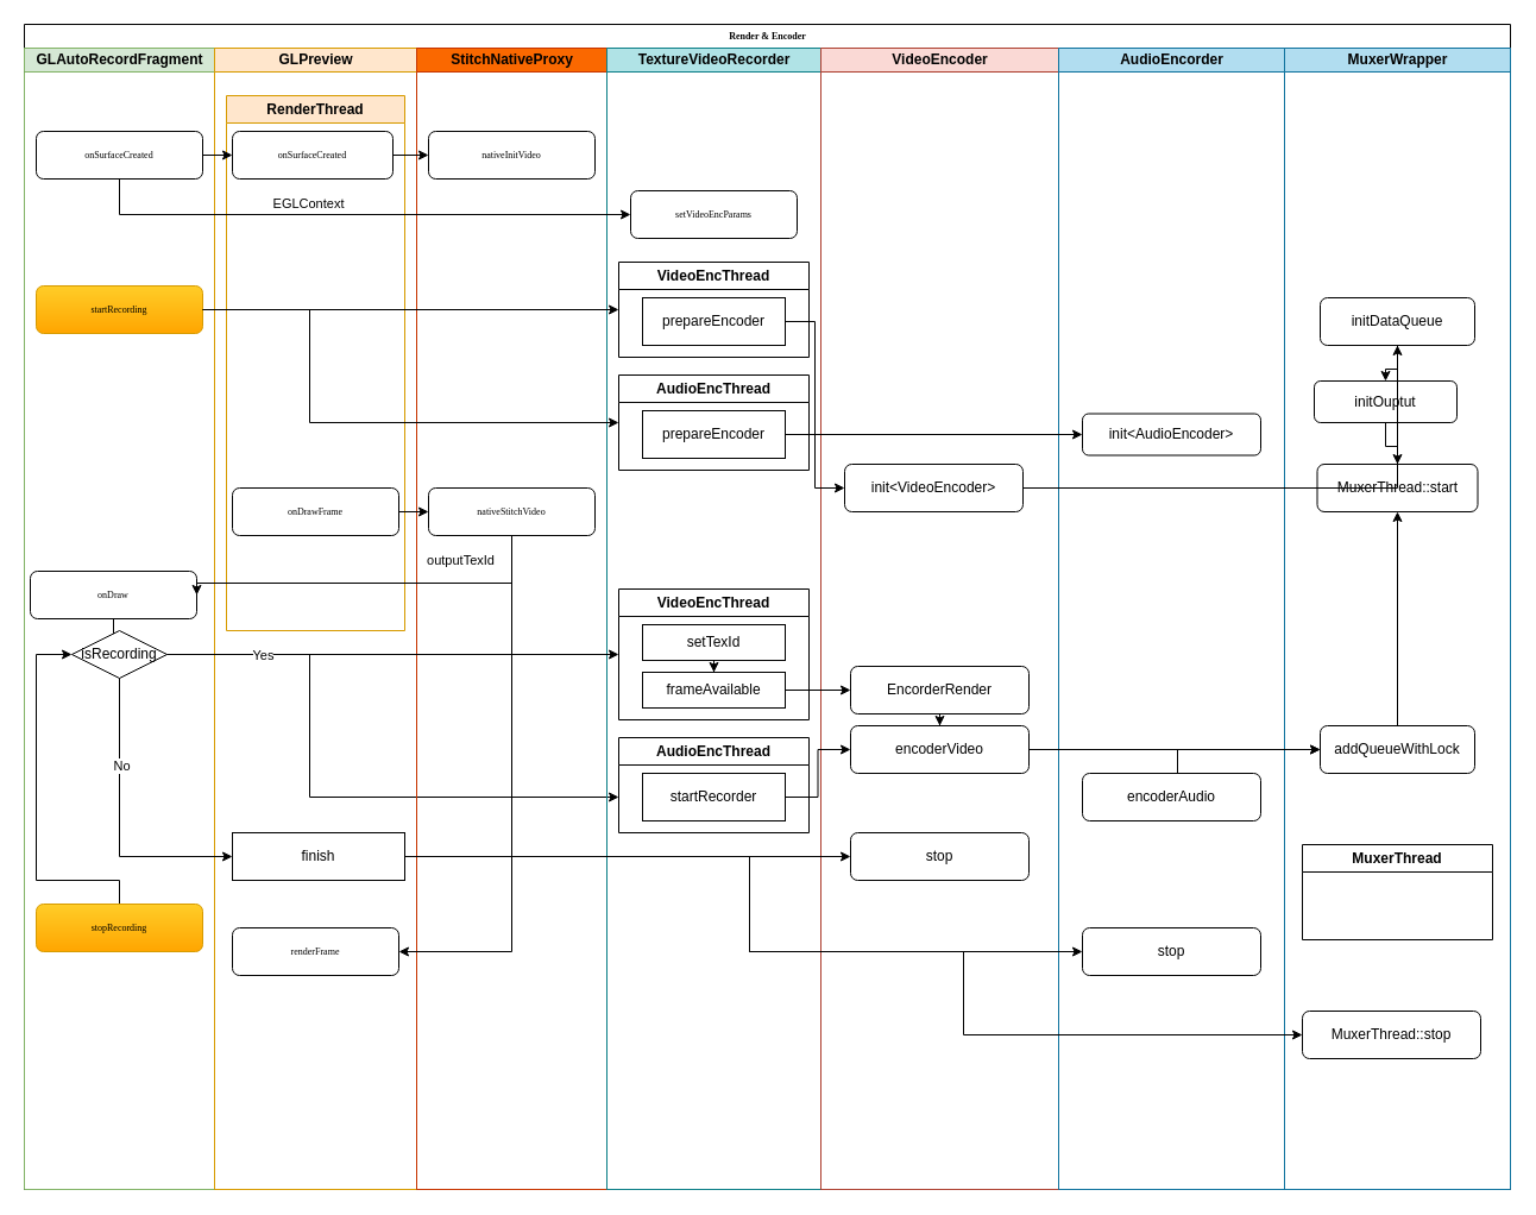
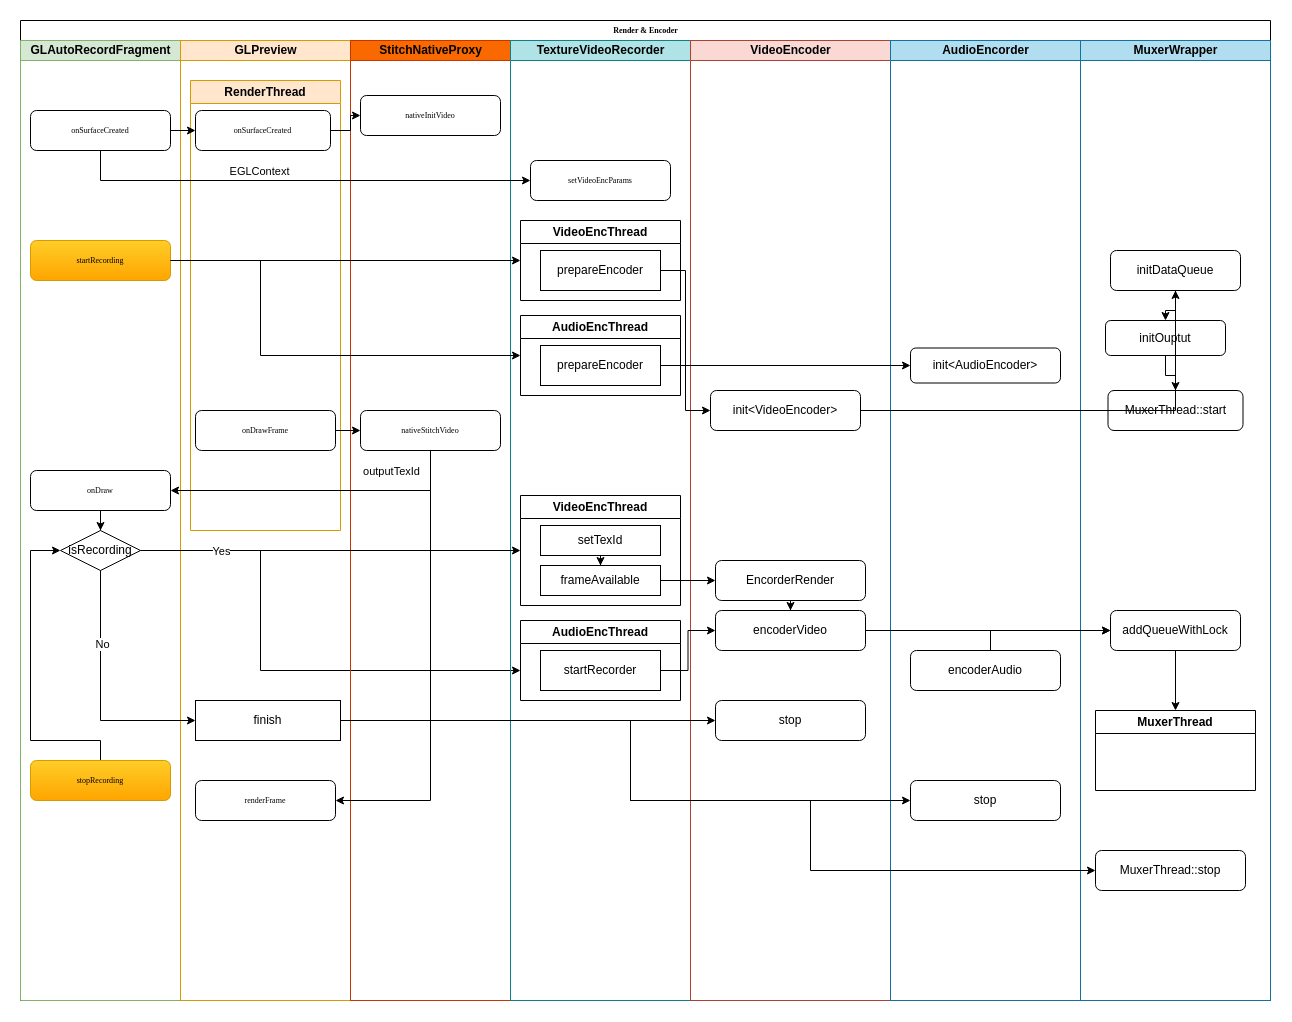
  <mxCell id="0" />
  <mxCell id="1" parent="0" />
  <mxCell id="2" value="Render &amp;amp; Encoder" style="swimlane;html=1;childLayout=stackLayout;startSize=20;rounded=0;shadow=0;labelBackgroundColor=none;strokeWidth=1;fontFamily=Verdana;fontSize=8;align=center;" parent="1" vertex="1"><mxGeometry x="20" y="20" width="1250" height="980" as="geometry" /></mxCell>
  <mxCell id="3" value="GLAutoRecordFragment" style="swimlane;html=1;startSize=20;fillColor=#d5e8d4;strokeColor=#82b366;" parent="2" vertex="1"><mxGeometry y="20" width="160" height="960" as="geometry" /></mxCell>
  <mxCell id="4" value="onSurfaceCreated" style="rounded=1;whiteSpace=wrap;html=1;shadow=0;labelBackgroundColor=none;strokeWidth=1;fontFamily=Verdana;fontSize=8;align=center;" parent="3" vertex="1"><mxGeometry x="10" y="70" width="140" height="40" as="geometry" /></mxCell>
  <mxCell id="5" style="edgeStyle=orthogonalEdgeStyle;rounded=0;orthogonalLoop=1;jettySize=auto;html=1;entryX=0.5;entryY=0;entryDx=0;entryDy=0;" parent="3" source="6" target="9" edge="1"><mxGeometry relative="1" as="geometry" /></mxCell>
- <mxCell id="6" value="onDraw" style="rounded=1;whiteSpace=wrap;html=1;shadow=0;labelBackgroundColor=none;strokeWidth=1;fontFamily=Verdana;fontSize=8;align=center;" parent="3" vertex="1"><mxGeometry x="5" y="440" width="140" height="40" as="geometry" /></mxCell>
+ <mxCell id="6" value="onDraw" style="rounded=1;whiteSpace=wrap;html=1;shadow=0;labelBackgroundColor=none;strokeWidth=1;fontFamily=Verdana;fontSize=8;align=center;" parent="3" vertex="1"><mxGeometry x="10" y="430" width="140" height="40" as="geometry" /></mxCell>
  <mxCell id="7" value="startRecording" style="rounded=1;whiteSpace=wrap;html=1;shadow=0;labelBackgroundColor=none;strokeWidth=1;fontFamily=Verdana;fontSize=8;align=center;fillColor=#ffcd28;gradientColor=#ffa500;strokeColor=#d79b00;" parent="3" vertex="1"><mxGeometry x="10" y="200" width="140" height="40" as="geometry" /></mxCell>
  <mxCell id="8" style="edgeStyle=orthogonalEdgeStyle;rounded=0;orthogonalLoop=1;jettySize=auto;html=1;" parent="3" source="9" edge="1"><mxGeometry relative="1" as="geometry"><mxPoint x="500" y="630" as="targetPoint" /><Array as="points"><mxPoint x="240" y="510" /><mxPoint x="240" y="630" /></Array></mxGeometry></mxCell>
  <mxCell id="9" value="isRecording" style="rhombus;whiteSpace=wrap;html=1;" parent="3" vertex="1"><mxGeometry x="40" y="490" width="80" height="40" as="geometry" /></mxCell>
  <mxCell id="10" style="edgeStyle=orthogonalEdgeStyle;rounded=0;orthogonalLoop=1;jettySize=auto;html=1;entryX=0;entryY=0.5;entryDx=0;entryDy=0;" parent="3" source="11" target="9" edge="1"><mxGeometry relative="1" as="geometry"><Array as="points"><mxPoint x="80" y="700" /><mxPoint x="10" y="700" /><mxPoint x="10" y="510" /></Array></mxGeometry></mxCell>
  <mxCell id="11" value="stopRecording" style="rounded=1;whiteSpace=wrap;html=1;shadow=0;labelBackgroundColor=none;strokeWidth=1;fontFamily=Verdana;fontSize=8;align=center;fillColor=#ffcd28;gradientColor=#ffa500;strokeColor=#d79b00;" parent="3" vertex="1"><mxGeometry x="10" y="720" width="140" height="40" as="geometry" /></mxCell>
  <mxCell id="12" value="GLPreview" style="swimlane;html=1;startSize=20;fillColor=#ffe6cc;strokeColor=#d79b00;" parent="2" vertex="1"><mxGeometry x="160" y="20" width="170" height="960" as="geometry" /></mxCell>
  <mxCell id="13" value="RenderThread" style="swimlane;whiteSpace=wrap;html=1;fillColor=#ffe6cc;strokeColor=#d79b00;" parent="12" vertex="1"><mxGeometry x="10" y="40" width="150" height="450" as="geometry" /></mxCell>
  <mxCell id="14" value="onSurfaceCreated" style="rounded=1;whiteSpace=wrap;html=1;shadow=0;labelBackgroundColor=none;strokeWidth=1;fontFamily=Verdana;fontSize=8;align=center;" parent="13" vertex="1"><mxGeometry x="5" y="30" width="135" height="40" as="geometry" /></mxCell>
  <mxCell id="15" value="onDrawFrame" style="rounded=1;whiteSpace=wrap;html=1;shadow=0;labelBackgroundColor=none;strokeWidth=1;fontFamily=Verdana;fontSize=8;align=center;" parent="13" vertex="1"><mxGeometry x="5" y="330" width="140" height="40" as="geometry" /></mxCell>
  <mxCell id="16" value="finish" style="rounded=0;whiteSpace=wrap;html=1;" parent="12" vertex="1"><mxGeometry x="15" y="660" width="145" height="40" as="geometry" /></mxCell>
  <mxCell id="17" value="renderFrame" style="rounded=1;whiteSpace=wrap;html=1;shadow=0;labelBackgroundColor=none;strokeWidth=1;fontFamily=Verdana;fontSize=8;align=center;" vertex="1" parent="12"><mxGeometry x="15" y="740" width="140" height="40" as="geometry" /></mxCell>
  <mxCell id="18" value="StitchNativeProxy" style="swimlane;html=1;startSize=20;fillColor=#fa6800;strokeColor=#C73500;fontColor=#000000;" parent="2" vertex="1"><mxGeometry x="330" y="20" width="160" height="960" as="geometry" /></mxCell>
- <mxCell id="19" value="nativeInitVideo" style="rounded=1;whiteSpace=wrap;html=1;shadow=0;labelBackgroundColor=none;strokeWidth=1;fontFamily=Verdana;fontSize=8;align=center;" parent="18" vertex="1"><mxGeometry x="10" y="70" width="140" height="40" as="geometry" /></mxCell>
+ <mxCell id="19" value="nativeInitVideo" style="rounded=1;whiteSpace=wrap;html=1;shadow=0;labelBackgroundColor=none;strokeWidth=1;fontFamily=Verdana;fontSize=8;align=center;" parent="18" vertex="1"><mxGeometry x="10" y="55" width="140" height="40" as="geometry" /></mxCell>
  <mxCell id="20" value="nativeStitchVideo" style="rounded=1;whiteSpace=wrap;html=1;shadow=0;labelBackgroundColor=none;strokeWidth=1;fontFamily=Verdana;fontSize=8;align=center;" parent="18" vertex="1"><mxGeometry x="10" y="370" width="140" height="40" as="geometry" /></mxCell>
  <mxCell id="21" value="TextureVideoRecorder" style="swimlane;html=1;startSize=20;fillColor=#b0e3e6;strokeColor=#0e8088;" parent="2" vertex="1"><mxGeometry x="490" y="20" width="180" height="960" as="geometry" /></mxCell>
  <mxCell id="22" value="setVideoEncParams" style="rounded=1;whiteSpace=wrap;html=1;shadow=0;labelBackgroundColor=none;strokeWidth=1;fontFamily=Verdana;fontSize=8;align=center;" parent="21" vertex="1"><mxGeometry x="20" y="120" width="140" height="40" as="geometry" /></mxCell>
  <mxCell id="23" value="VideoEncThread" style="swimlane;whiteSpace=wrap;html=1;" parent="21" vertex="1"><mxGeometry x="10" y="180" width="160" height="80" as="geometry" /></mxCell>
  <mxCell id="24" value="prepareEncoder" style="whiteSpace=wrap;html=1;" parent="23" vertex="1"><mxGeometry x="20" y="30" width="120" height="40" as="geometry" /></mxCell>
  <mxCell id="25" value="VideoEncThread" style="swimlane;whiteSpace=wrap;html=1;" parent="21" vertex="1"><mxGeometry x="10" y="455" width="160" height="110" as="geometry" /></mxCell>
  <mxCell id="26" style="edgeStyle=orthogonalEdgeStyle;rounded=0;orthogonalLoop=1;jettySize=auto;html=1;entryX=0.5;entryY=0;entryDx=0;entryDy=0;" parent="25" source="27" target="28" edge="1"><mxGeometry relative="1" as="geometry" /></mxCell>
  <mxCell id="27" value="setTexId" style="whiteSpace=wrap;html=1;" parent="25" vertex="1"><mxGeometry x="20" y="30" width="120" height="30" as="geometry" /></mxCell>
  <mxCell id="28" value="frameAvailable" style="whiteSpace=wrap;html=1;" parent="25" vertex="1"><mxGeometry x="20" y="70" width="120" height="30" as="geometry" /></mxCell>
  <mxCell id="29" value="AudioEncThread" style="swimlane;whiteSpace=wrap;html=1;" parent="21" vertex="1"><mxGeometry x="10" y="275" width="160" height="80" as="geometry" /></mxCell>
  <mxCell id="30" value="prepareEncoder" style="whiteSpace=wrap;html=1;" parent="29" vertex="1"><mxGeometry x="20" y="30" width="120" height="40" as="geometry" /></mxCell>
  <mxCell id="31" value="AudioEncThread" style="swimlane;whiteSpace=wrap;html=1;" parent="21" vertex="1"><mxGeometry x="10" y="580" width="160" height="80" as="geometry" /></mxCell>
  <mxCell id="32" value="startRecorder" style="whiteSpace=wrap;html=1;" parent="31" vertex="1"><mxGeometry x="20" y="30" width="120" height="40" as="geometry" /></mxCell>
  <mxCell id="33" value="VideoEncoder" style="swimlane;html=1;startSize=20;fillColor=#fad9d5;strokeColor=#ae4132;" parent="2" vertex="1"><mxGeometry x="670" y="20" width="200" height="960" as="geometry" /></mxCell>
  <mxCell id="34" value="init&amp;lt;VideoEncoder&amp;gt;" style="rounded=1;whiteSpace=wrap;html=1;" parent="33" vertex="1"><mxGeometry x="20" y="350" width="150" height="40" as="geometry" /></mxCell>
  <mxCell id="35" style="edgeStyle=orthogonalEdgeStyle;rounded=0;orthogonalLoop=1;jettySize=auto;html=1;entryX=0.5;entryY=0;entryDx=0;entryDy=0;" edge="1" parent="33" source="36" target="38"><mxGeometry relative="1" as="geometry" /></mxCell>
  <mxCell id="36" value="EncorderRender" style="rounded=1;whiteSpace=wrap;html=1;" parent="33" vertex="1"><mxGeometry x="25" y="520" width="150" height="40" as="geometry" /></mxCell>
  <mxCell id="37" value="stop" style="rounded=1;whiteSpace=wrap;html=1;" parent="33" vertex="1"><mxGeometry x="25" y="660" width="150" height="40" as="geometry" /></mxCell>
  <mxCell id="38" value="encoderVideo" style="rounded=1;whiteSpace=wrap;html=1;" vertex="1" parent="33"><mxGeometry x="25" y="570" width="150" height="40" as="geometry" /></mxCell>
  <mxCell id="39" value="" style="edgeStyle=orthogonalEdgeStyle;rounded=0;orthogonalLoop=1;jettySize=auto;html=1;" parent="2" source="4" target="14" edge="1"><mxGeometry relative="1" as="geometry" /></mxCell>
  <mxCell id="40" style="edgeStyle=orthogonalEdgeStyle;rounded=0;orthogonalLoop=1;jettySize=auto;html=1;entryX=0;entryY=0.5;entryDx=0;entryDy=0;" parent="2" source="4" target="22" edge="1"><mxGeometry relative="1" as="geometry"><Array as="points"><mxPoint x="80" y="160" /></Array></mxGeometry></mxCell>
  <mxCell id="41" value="EGLContext" style="edgeLabel;html=1;align=center;verticalAlign=middle;resizable=0;points=[];" vertex="1" connectable="0" parent="40"><mxGeometry x="-0.181" y="-2" relative="1" as="geometry"><mxPoint y="-12" as="offset" /></mxGeometry></mxCell>
  <mxCell id="42" value="" style="edgeStyle=orthogonalEdgeStyle;rounded=0;orthogonalLoop=1;jettySize=auto;html=1;" parent="2" source="14" target="19" edge="1"><mxGeometry relative="1" as="geometry" /></mxCell>
  <mxCell id="43" style="edgeStyle=orthogonalEdgeStyle;rounded=0;orthogonalLoop=1;jettySize=auto;html=1;entryX=0;entryY=0.5;entryDx=0;entryDy=0;" parent="2" source="15" target="20" edge="1"><mxGeometry relative="1" as="geometry" /></mxCell>
  <mxCell id="44" value="AudioEncorder" style="swimlane;html=1;startSize=20;fillColor=#b1ddf0;strokeColor=#10739e;" parent="2" vertex="1"><mxGeometry x="870" y="20" width="190" height="960" as="geometry" /></mxCell>
  <mxCell id="45" value="init&amp;lt;AudioEncoder&amp;gt;" style="rounded=1;whiteSpace=wrap;html=1;" parent="44" vertex="1"><mxGeometry x="20" y="307.5" width="150" height="35" as="geometry" /></mxCell>
  <mxCell id="46" value="encoderAudio" style="rounded=1;whiteSpace=wrap;html=1;" parent="44" vertex="1"><mxGeometry x="20" y="610" width="150" height="40" as="geometry" /></mxCell>
  <mxCell id="47" value="stop" style="rounded=1;whiteSpace=wrap;html=1;" parent="44" vertex="1"><mxGeometry x="20" y="740" width="150" height="40" as="geometry" /></mxCell>
  <mxCell id="48" value="MuxerWrapper" style="swimlane;html=1;startSize=20;fillColor=#b1ddf0;strokeColor=#10739e;" parent="2" vertex="1"><mxGeometry x="1060" y="20" width="190" height="960" as="geometry" /></mxCell>
  <mxCell id="49" style="edgeStyle=orthogonalEdgeStyle;rounded=0;orthogonalLoop=1;jettySize=auto;html=1;entryX=0.5;entryY=0;entryDx=0;entryDy=0;" parent="48" source="50" target="54" edge="1"><mxGeometry relative="1" as="geometry" /></mxCell>
  <mxCell id="50" value="initDataQueue" style="rounded=1;whiteSpace=wrap;html=1;" parent="48" vertex="1"><mxGeometry x="30" y="210" width="130" height="40" as="geometry" /></mxCell>
- <mxCell id="51" style="edgeStyle=orthogonalEdgeStyle;rounded=0;orthogonalLoop=1;jettySize=auto;html=1;" parent="48" source="52" target="56" edge="1"><mxGeometry relative="1" as="geometry" /></mxCell>
+ <mxCell id="51" style="edgeStyle=orthogonalEdgeStyle;rounded=0;orthogonalLoop=1;jettySize=auto;html=1;entryX=0.5;entryY=0;entryDx=0;entryDy=0;" parent="48" source="52" target="55" edge="1"><mxGeometry relative="1" as="geometry" /></mxCell>
  <mxCell id="52" value="addQueueWithLock" style="rounded=1;whiteSpace=wrap;html=1;" parent="48" vertex="1"><mxGeometry x="30" y="570" width="130" height="40" as="geometry" /></mxCell>
  <mxCell id="53" value="" style="edgeStyle=orthogonalEdgeStyle;rounded=0;orthogonalLoop=1;jettySize=auto;html=1;" parent="48" source="54" target="56" edge="1"><mxGeometry relative="1" as="geometry" /></mxCell>
  <mxCell id="54" value="initOuptut" style="rounded=1;whiteSpace=wrap;html=1;" parent="48" vertex="1"><mxGeometry x="25" y="280" width="120" height="35" as="geometry" /></mxCell>
  <mxCell id="55" value="MuxerThread" style="swimlane;whiteSpace=wrap;html=1;" parent="48" vertex="1"><mxGeometry x="15" y="670" width="160" height="80" as="geometry" /></mxCell>
  <mxCell id="56" value="MuxerThread::start" style="whiteSpace=wrap;html=1;rounded=1;" parent="48" vertex="1"><mxGeometry x="27.5" y="350" width="135" height="40" as="geometry" /></mxCell>
  <mxCell id="57" value="MuxerThread::stop" style="rounded=1;whiteSpace=wrap;html=1;" parent="48" vertex="1"><mxGeometry x="15" y="810" width="150" height="40" as="geometry" /></mxCell>
  <mxCell id="58" style="edgeStyle=orthogonalEdgeStyle;rounded=0;orthogonalLoop=1;jettySize=auto;html=1;entryX=0;entryY=0.5;entryDx=0;entryDy=0;" parent="2" source="24" target="34" edge="1"><mxGeometry relative="1" as="geometry" /></mxCell>
  <mxCell id="59" style="edgeStyle=orthogonalEdgeStyle;rounded=0;orthogonalLoop=1;jettySize=auto;html=1;entryX=0;entryY=0.5;entryDx=0;entryDy=0;" parent="2" source="7" target="23" edge="1"><mxGeometry relative="1" as="geometry" /></mxCell>
  <mxCell id="60" style="edgeStyle=orthogonalEdgeStyle;rounded=0;orthogonalLoop=1;jettySize=auto;html=1;entryX=0;entryY=0.5;entryDx=0;entryDy=0;" parent="2" source="28" target="36" edge="1"><mxGeometry relative="1" as="geometry" /></mxCell>
  <mxCell id="61" style="edgeStyle=orthogonalEdgeStyle;rounded=0;orthogonalLoop=1;jettySize=auto;html=1;entryX=0;entryY=0.5;entryDx=0;entryDy=0;" parent="2" source="30" target="45" edge="1"><mxGeometry relative="1" as="geometry"><mxPoint x="810" y="345" as="targetPoint" /></mxGeometry></mxCell>
  <mxCell id="62" style="edgeStyle=orthogonalEdgeStyle;rounded=0;orthogonalLoop=1;jettySize=auto;html=1;entryX=0;entryY=0.5;entryDx=0;entryDy=0;" parent="2" source="9" target="25" edge="1"><mxGeometry relative="1" as="geometry" /></mxCell>
  <mxCell id="63" value="Yes" style="edgeLabel;html=1;align=center;verticalAlign=middle;resizable=0;points=[];" parent="62" vertex="1" connectable="0"><mxGeometry x="-0.161" y="3" relative="1" as="geometry"><mxPoint x="-79" y="3" as="offset" /></mxGeometry></mxCell>
  <mxCell id="64" style="edgeStyle=orthogonalEdgeStyle;rounded=0;orthogonalLoop=1;jettySize=auto;html=1;" parent="2" source="32" target="38" edge="1"><mxGeometry relative="1" as="geometry"><mxPoint x="800" y="650" as="targetPoint" /></mxGeometry></mxCell>
  <mxCell id="65" style="edgeStyle=orthogonalEdgeStyle;rounded=0;orthogonalLoop=1;jettySize=auto;html=1;entryX=0;entryY=0.5;entryDx=0;entryDy=0;" parent="2" source="7" target="29" edge="1"><mxGeometry relative="1" as="geometry"><Array as="points"><mxPoint x="240" y="240" /><mxPoint x="240" y="335" /></Array></mxGeometry></mxCell>
  <mxCell id="66" style="edgeStyle=orthogonalEdgeStyle;rounded=0;orthogonalLoop=1;jettySize=auto;html=1;" parent="2" source="34" target="50" edge="1"><mxGeometry relative="1" as="geometry" /></mxCell>
  <mxCell id="67" style="edgeStyle=orthogonalEdgeStyle;rounded=0;orthogonalLoop=1;jettySize=auto;html=1;entryX=1;entryY=0.5;entryDx=0;entryDy=0;" parent="2" source="20" target="6" edge="1"><mxGeometry relative="1" as="geometry"><Array as="points"><mxPoint x="410" y="470" /></Array></mxGeometry></mxCell>
  <mxCell id="68" value="outputTexId" style="edgeLabel;html=1;align=center;verticalAlign=middle;resizable=0;points=[];" parent="67" vertex="1" connectable="0"><mxGeometry x="-0.363" y="1" relative="1" as="geometry"><mxPoint x="16" y="-21" as="offset" /></mxGeometry></mxCell>
  <mxCell id="69" style="edgeStyle=orthogonalEdgeStyle;rounded=0;orthogonalLoop=1;jettySize=auto;html=1;entryX=0;entryY=0.5;entryDx=0;entryDy=0;" parent="2" source="9" target="16" edge="1"><mxGeometry relative="1" as="geometry"><Array as="points"><mxPoint x="80" y="700" /></Array></mxGeometry></mxCell>
  <mxCell id="70" value="No" style="edgeLabel;html=1;align=center;verticalAlign=middle;resizable=0;points=[];" parent="69" vertex="1" connectable="0"><mxGeometry x="-0.407" y="1" relative="1" as="geometry"><mxPoint as="offset" /></mxGeometry></mxCell>
  <mxCell id="71" style="edgeStyle=orthogonalEdgeStyle;rounded=0;orthogonalLoop=1;jettySize=auto;html=1;entryX=0;entryY=0.5;entryDx=0;entryDy=0;" parent="2" source="16" target="37" edge="1"><mxGeometry relative="1" as="geometry" /></mxCell>
  <mxCell id="72" style="edgeStyle=orthogonalEdgeStyle;rounded=0;orthogonalLoop=1;jettySize=auto;html=1;entryX=0;entryY=0.5;entryDx=0;entryDy=0;" parent="2" source="16" target="47" edge="1"><mxGeometry relative="1" as="geometry"><Array as="points"><mxPoint x="610" y="700" /><mxPoint x="610" y="780" /></Array></mxGeometry></mxCell>
  <mxCell id="73" style="edgeStyle=orthogonalEdgeStyle;rounded=0;orthogonalLoop=1;jettySize=auto;html=1;entryX=0;entryY=0.5;entryDx=0;entryDy=0;" parent="2" source="16" target="57" edge="1"><mxGeometry relative="1" as="geometry"><Array as="points"><mxPoint x="610" y="700" /><mxPoint x="610" y="780" /><mxPoint x="790" y="780" /><mxPoint x="790" y="850" /></Array></mxGeometry></mxCell>
  <mxCell id="74" style="edgeStyle=orthogonalEdgeStyle;rounded=0;orthogonalLoop=1;jettySize=auto;html=1;entryX=1;entryY=0.5;entryDx=0;entryDy=0;" edge="1" parent="2" source="20" target="17"><mxGeometry relative="1" as="geometry"><Array as="points"><mxPoint x="410" y="780" /></Array></mxGeometry></mxCell>
  <mxCell id="75" style="edgeStyle=orthogonalEdgeStyle;rounded=0;orthogonalLoop=1;jettySize=auto;html=1;entryX=0;entryY=0.5;entryDx=0;entryDy=0;" edge="1" parent="2" source="38" target="52"><mxGeometry relative="1" as="geometry" /></mxCell>
  <mxCell id="76" style="edgeStyle=orthogonalEdgeStyle;rounded=0;orthogonalLoop=1;jettySize=auto;html=1;entryX=0;entryY=0.5;entryDx=0;entryDy=0;" edge="1" parent="2" source="46" target="52"><mxGeometry relative="1" as="geometry"><Array as="points"><mxPoint x="970" y="610" /></Array></mxGeometry></mxCell>
